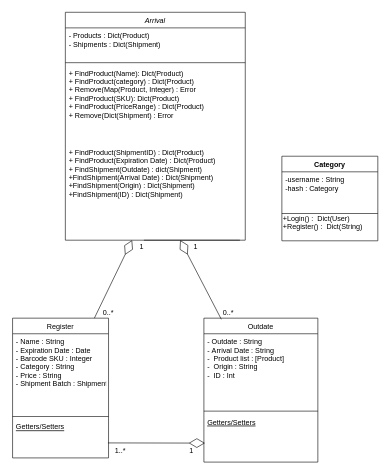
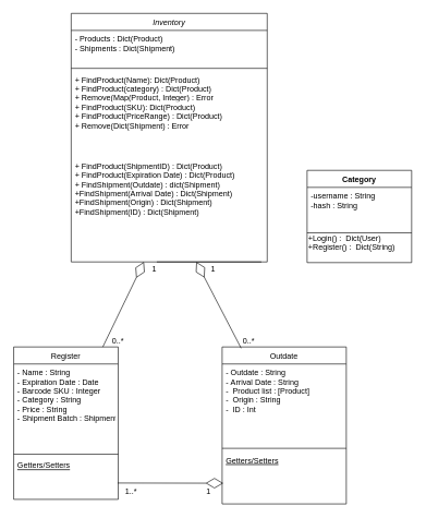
  <mxCell id="0" />
  <mxCell id="1" parent="0" />
- <mxCell id="2" value="Arrival" style="swimlane;fontStyle=2;align=center;verticalAlign=top;childLayout=stackLayout;horizontal=1;startSize=26;horizontalStack=0;resizeParent=1;resizeLast=0;collapsible=1;marginBottom=0;rounded=0;shadow=0;strokeWidth=1;" vertex="1" parent="1"><mxGeometry x="108" y="20" width="300" height="380" as="geometry"><mxRectangle x="230" y="140" width="160" height="26" as="alternateBounds" /></mxGeometry></mxCell>
+ <mxCell id="2" value="Inventory" style="swimlane;fontStyle=2;align=center;verticalAlign=top;childLayout=stackLayout;horizontal=1;startSize=26;horizontalStack=0;resizeParent=1;resizeLast=0;collapsible=1;marginBottom=0;rounded=0;shadow=0;strokeWidth=1;" vertex="1" parent="1"><mxGeometry x="108" y="20" width="300" height="380" as="geometry"><mxRectangle x="230" y="140" width="160" height="26" as="alternateBounds" /></mxGeometry></mxCell>
  <mxCell id="3" value="- Products : Dict(Product)&#10;- Shipments : Dict(Shipment)" style="text;align=left;verticalAlign=top;spacingLeft=4;spacingRight=4;overflow=hidden;rotatable=0;points=[[0,0.5],[1,0.5]];portConstraint=eastwest;" vertex="1" parent="2"><mxGeometry y="26" width="300" height="54" as="geometry" /></mxCell>
  <mxCell id="4" value="" style="line;html=1;strokeWidth=1;align=left;verticalAlign=middle;spacingTop=-1;spacingLeft=3;spacingRight=3;rotatable=0;labelPosition=right;points=[];portConstraint=eastwest;" vertex="1" parent="2"><mxGeometry y="80" width="300" height="8" as="geometry" /></mxCell>
  <mxCell id="5" value="+ FindProduct(Name): Dict(Product)&#10;+ FindProduct(category) : Dict(Product)&#10;+ Remove(Map(Product, Integer) : Error&#10;&#10;&#10;" style="text;align=left;verticalAlign=top;spacingLeft=4;spacingRight=4;overflow=hidden;rotatable=0;points=[[0,0.5],[1,0.5]];portConstraint=eastwest;" vertex="1" parent="2"><mxGeometry y="88" width="300" height="42" as="geometry" /></mxCell>
  <mxCell id="6" value="+ FindProduct(SKU): Dict(Product)&#10;+ FindProduct(PriceRange) : Dict(Product)&#10;+ Remove(Dict(Shipment) : Error&#10;&#10;&#10;" style="text;align=left;verticalAlign=top;spacingLeft=4;spacingRight=4;overflow=hidden;rotatable=0;points=[[0,0.5],[1,0.5]];portConstraint=eastwest;" vertex="1" parent="2"><mxGeometry y="130" width="300" height="90" as="geometry" /></mxCell>
  <mxCell id="7" value="+ FindProduct(ShipmentID) : Dict(Product)&#10;+ FindProduct(Expiration Date) : Dict(Product)&#10;+ FindShipment(Outdate) : dict(Shipment)&#10;+FindShipment(Arrival Date) : Dict(Shipment)&#10;+FindShipment(Origin) : Dict(Shipment)&#10;+FindShipment(ID) : Dict(Shipment)&#10;&#10;&#10;" style="text;align=left;verticalAlign=top;spacingLeft=4;spacingRight=4;overflow=hidden;rotatable=0;points=[[0,0.5],[1,0.5]];portConstraint=eastwest;" vertex="1" parent="2"><mxGeometry y="220" width="300" height="160" as="geometry" /></mxCell>
  <mxCell id="8" value="Register" style="swimlane;fontStyle=0;align=center;verticalAlign=top;childLayout=stackLayout;horizontal=1;startSize=26;horizontalStack=0;resizeParent=1;resizeLast=0;collapsible=1;marginBottom=0;rounded=0;shadow=0;strokeWidth=1;" vertex="1" parent="1"><mxGeometry x="20" y="530" width="160" height="233" as="geometry"><mxRectangle x="130" y="380" width="160" height="26" as="alternateBounds" /></mxGeometry></mxCell>
  <mxCell id="9" value="- Name : String&#10;- Expiration Date : Date&#10;- Barcode SKU : Integer&#10;- Category : String&#10;- Price : String&#10;- Shipment Batch : Shipment" style="text;align=left;verticalAlign=top;spacingLeft=4;spacingRight=4;overflow=hidden;rotatable=0;points=[[0,0.5],[1,0.5]];portConstraint=eastwest;" vertex="1" parent="8"><mxGeometry y="26" width="160" height="134" as="geometry" /></mxCell>
  <mxCell id="10" value="" style="line;html=1;strokeWidth=1;align=left;verticalAlign=middle;spacingTop=-1;spacingLeft=3;spacingRight=3;rotatable=0;labelPosition=right;points=[];portConstraint=eastwest;" vertex="1" parent="8"><mxGeometry y="160" width="160" height="8" as="geometry" /></mxCell>
  <mxCell id="11" value="Getters/Setters&#10;" style="text;align=left;verticalAlign=top;spacingLeft=4;spacingRight=4;overflow=hidden;rotatable=0;points=[[0,0.5],[1,0.5]];portConstraint=eastwest;fontStyle=4" vertex="1" parent="8"><mxGeometry y="168" width="160" height="24" as="geometry" /></mxCell>
  <mxCell id="12" value="Outdate&#10;" style="swimlane;fontStyle=0;align=center;verticalAlign=top;childLayout=stackLayout;horizontal=1;startSize=26;horizontalStack=0;resizeParent=1;resizeLast=0;collapsible=1;marginBottom=0;rounded=0;shadow=0;strokeWidth=1;" vertex="1" parent="1"><mxGeometry x="339" y="530" width="190" height="240" as="geometry"><mxRectangle x="340" y="380" width="170" height="26" as="alternateBounds" /></mxGeometry></mxCell>
  <mxCell id="13" value="- Outdate : String&#10;- Arrival Date : String&#10;-  Product list : [Product]&#10;-  Origin : String&#10;-  ID : Int" style="text;align=left;verticalAlign=top;spacingLeft=4;spacingRight=4;overflow=hidden;rotatable=0;points=[[0,0.5],[1,0.5]];portConstraint=eastwest;" vertex="1" parent="12"><mxGeometry y="26" width="190" height="124" as="geometry" /></mxCell>
  <mxCell id="14" value="" style="line;html=1;strokeWidth=1;align=left;verticalAlign=middle;spacingTop=-1;spacingLeft=3;spacingRight=3;rotatable=0;labelPosition=right;points=[];portConstraint=eastwest;" vertex="1" parent="12"><mxGeometry y="150" width="190" height="10" as="geometry" /></mxCell>
  <mxCell id="15" value="Getters/Setters" style="text;align=left;verticalAlign=top;spacingLeft=4;spacingRight=4;overflow=hidden;rotatable=0;points=[[0,0.5],[1,0.5]];portConstraint=eastwest;fontStyle=4" vertex="1" parent="12"><mxGeometry y="160" width="190" height="80" as="geometry" /></mxCell>
  <mxCell id="16" value="Category" style="swimlane;fontStyle=1;align=center;verticalAlign=top;childLayout=stackLayout;horizontal=1;startSize=26;horizontalStack=0;resizeParent=1;resizeParentMax=0;resizeLast=0;collapsible=1;marginBottom=0;" vertex="1" parent="1"><mxGeometry x="469" y="260" width="160" height="141" as="geometry" /></mxCell>
- <mxCell id="17" value="-username : String&#10;-hash : Category" style="text;strokeColor=none;fillColor=none;align=left;verticalAlign=top;spacingLeft=4;spacingRight=4;overflow=hidden;rotatable=0;points=[[0,0.5],[1,0.5]];portConstraint=eastwest;" vertex="1" parent="16"><mxGeometry y="26" width="160" height="54" as="geometry" /></mxCell>
+ <mxCell id="17" value="-username : String&#10;-hash : String" style="text;strokeColor=none;fillColor=none;align=left;verticalAlign=top;spacingLeft=4;spacingRight=4;overflow=hidden;rotatable=0;points=[[0,0.5],[1,0.5]];portConstraint=eastwest;" vertex="1" parent="16"><mxGeometry y="26" width="160" height="54" as="geometry" /></mxCell>
  <mxCell id="18" value="" style="line;strokeWidth=1;fillColor=none;align=left;verticalAlign=middle;spacingTop=-1;spacingLeft=3;spacingRight=3;rotatable=0;labelPosition=right;points=[];portConstraint=eastwest;" vertex="1" parent="16"><mxGeometry y="80" width="160" height="31" as="geometry" /></mxCell>
  <mxCell id="19" value="+Login() :  Dict(User)&#10;+Register() :  Dict(String)&#10;" style="text;align=left;verticalAlign=bottom;resizable=0;points=[];autosize=1;" vertex="1" parent="16"><mxGeometry y="111" width="160" height="30" as="geometry" /></mxCell>
  <mxCell id="20" value="" style="endArrow=none;html=1;rounded=0;" edge="1" parent="1"><mxGeometry relative="1" as="geometry"><mxPoint x="239" y="400" as="sourcePoint" /><mxPoint x="399" y="400" as="targetPoint" /></mxGeometry></mxCell>
  <mxCell id="21" value="0..*" style="resizable=0;html=1;align=left;verticalAlign=bottom;" connectable="0" vertex="1" parent="20"><mxGeometry x="-1" relative="1" as="geometry"><mxPoint x="130" y="130" as="offset" /></mxGeometry></mxCell>
  <mxCell id="22" value="1" style="resizable=0;html=1;align=right;verticalAlign=bottom;" connectable="0" vertex="1" parent="20"><mxGeometry x="1" relative="1" as="geometry"><mxPoint x="-160" y="20" as="offset" /></mxGeometry></mxCell>
  <mxCell id="23" value="1..*" style="resizable=0;html=1;align=left;verticalAlign=bottom;" connectable="0" vertex="1" parent="20"><mxGeometry x="-1" relative="1" as="geometry"><mxPoint x="-50" y="360" as="offset" /></mxGeometry></mxCell>
  <mxCell id="24" value="1" style="resizable=0;html=1;align=left;verticalAlign=bottom;" connectable="0" vertex="1" parent="20"><mxGeometry x="-1" relative="1" as="geometry"><mxPoint x="74" y="360" as="offset" /></mxGeometry></mxCell>
  <mxCell id="25" value="0..*" style="resizable=0;html=1;align=left;verticalAlign=bottom;direction=south;" connectable="0" vertex="1" parent="1"><mxGeometry x="169" y="530" as="geometry" /></mxCell>
  <mxCell id="26" value="" style="endArrow=diamondThin;endFill=0;endSize=24;html=1;" edge="1" source="8" target="7" parent="1"><mxGeometry width="160" relative="1" as="geometry"><mxPoint x="149" y="440" as="sourcePoint" /><mxPoint x="309" y="440" as="targetPoint" /></mxGeometry></mxCell>
  <mxCell id="27" value="" style="endArrow=diamondThin;endFill=0;endSize=24;html=1;exitX=0.153;exitY=0.008;exitDx=0;exitDy=0;exitPerimeter=0;" edge="1" source="12" target="7" parent="1"><mxGeometry width="160" relative="1" as="geometry"><mxPoint x="269" y="480" as="sourcePoint" /><mxPoint x="429" y="480" as="targetPoint" /></mxGeometry></mxCell>
  <mxCell id="28" value="1" style="resizable=0;html=1;align=right;verticalAlign=bottom;" connectable="0" vertex="1" parent="1"><mxGeometry x="329" y="420" as="geometry" /></mxCell>
  <mxCell id="29" value="" style="endArrow=diamondThin;endFill=0;endSize=24;html=1;entryX=0.009;entryY=0.604;entryDx=0;entryDy=0;entryPerimeter=0;" edge="1" target="15" parent="1"><mxGeometry width="160" relative="1" as="geometry"><mxPoint x="179" y="738" as="sourcePoint" /><mxPoint x="281.906" y="590" as="targetPoint" /></mxGeometry></mxCell>
